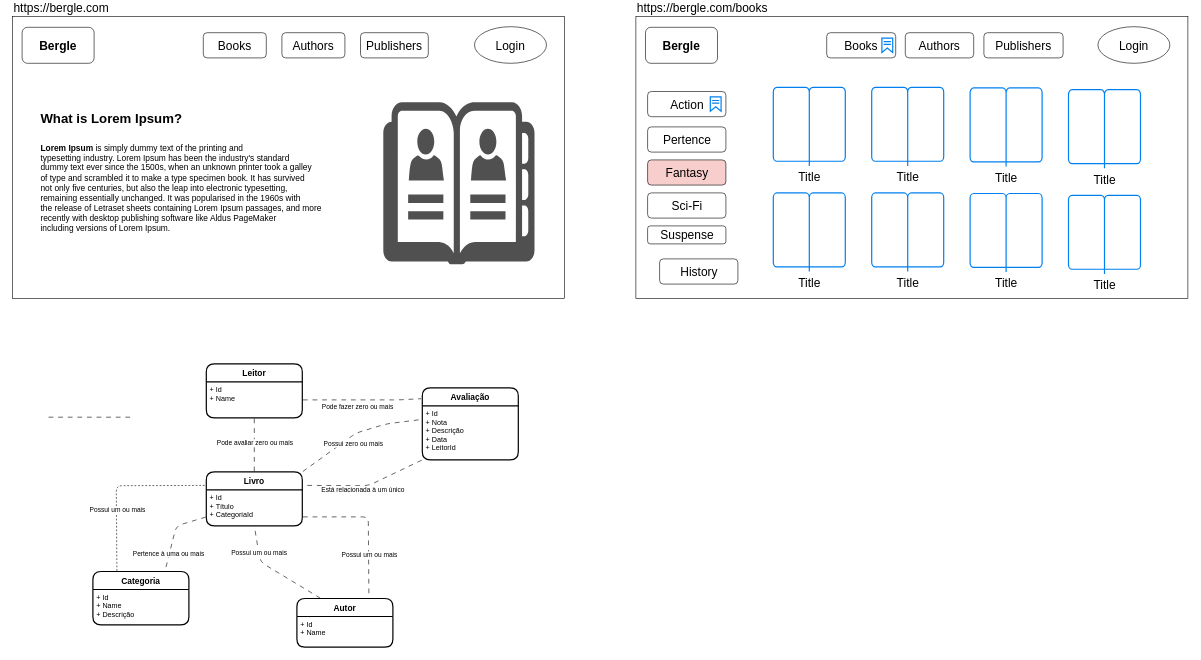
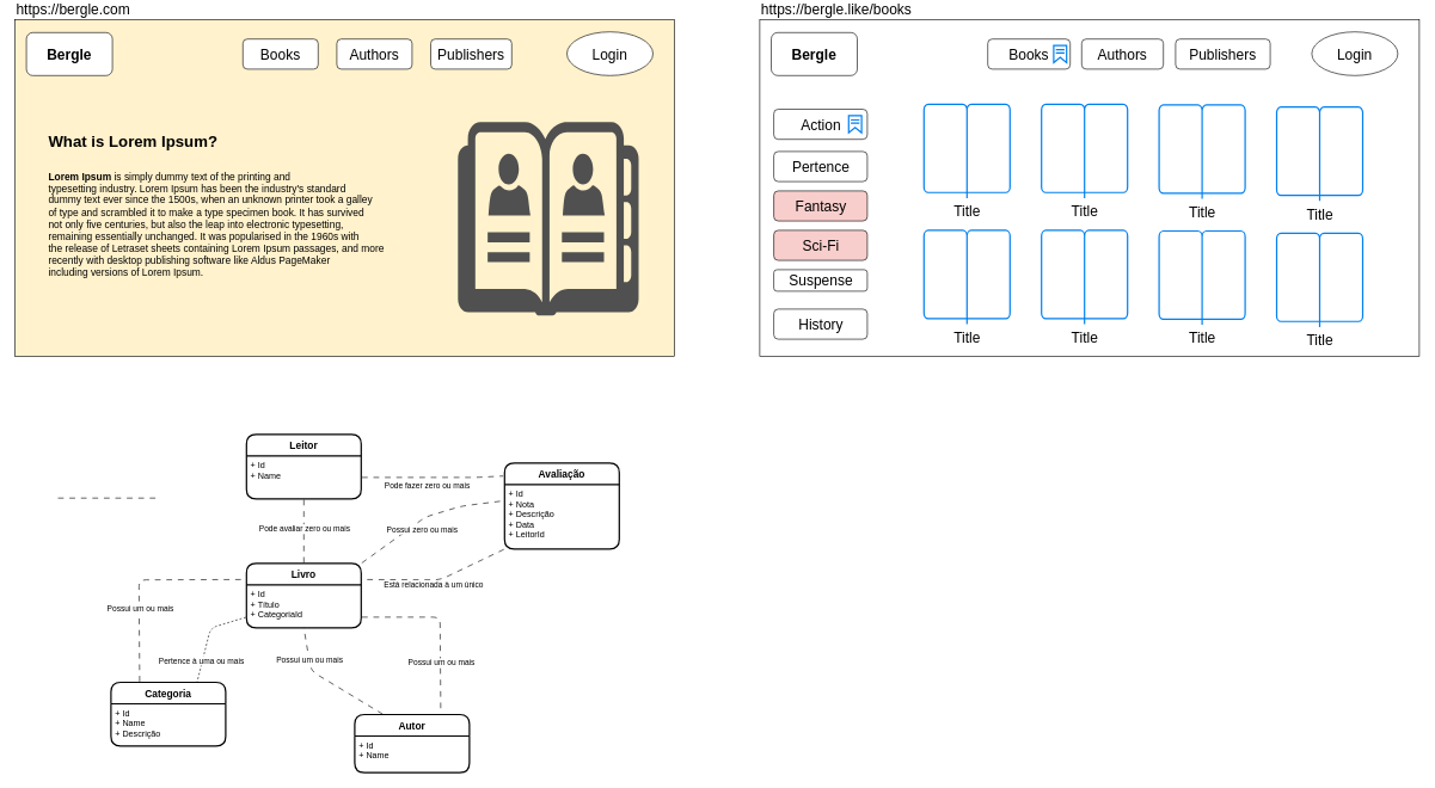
  <mxCell id="0" />
  <mxCell id="1" parent="0" />
- <mxCell id="2" value="https://bergle.com" style="rounded=0;whiteSpace=wrap;html=1;verticalAlign=bottom;labelPosition=center;verticalLabelPosition=top;align=left;fontStyle=0;fontSize=20;" vertex="1" parent="1"><mxGeometry x="20" y="20" width="920" height="470" as="geometry" /></mxCell>
+ <mxCell id="2" value="https://bergle.com" style="rounded=0;whiteSpace=wrap;html=1;verticalAlign=bottom;labelPosition=center;verticalLabelPosition=top;align=left;fontStyle=0;fontSize=20;fillColor=#fff2cc;" vertex="1" parent="1"><mxGeometry x="20" y="20" width="920" height="470" as="geometry" /></mxCell>
  <mxCell id="3" value="Leitor" style="swimlane;childLayout=stackLayout;horizontal=1;startSize=30;horizontalStack=0;rounded=1;fontSize=14;fontStyle=1;strokeWidth=2;resizeParent=0;resizeLast=1;shadow=0;dashed=0;align=center;" parent="1" vertex="1"><mxGeometry x="343" y="599" width="160" height="90" as="geometry" /></mxCell>
  <mxCell id="4" value="+ Id&#10;+ Name" style="align=left;strokeColor=none;fillColor=none;spacingLeft=4;fontSize=12;verticalAlign=top;resizable=0;rotatable=0;part=1;" parent="3" vertex="1"><mxGeometry y="30" width="160" height="60" as="geometry" /></mxCell>
  <mxCell id="5" value="Avaliação" style="swimlane;childLayout=stackLayout;horizontal=1;startSize=30;horizontalStack=0;rounded=1;fontSize=14;fontStyle=1;strokeWidth=2;resizeParent=0;resizeLast=1;shadow=0;dashed=0;align=center;" parent="1" vertex="1"><mxGeometry x="703" y="639" width="160" height="120" as="geometry" /></mxCell>
  <mxCell id="6" value="+ Id&#10;+ Nota&#10;+ Descrição&#10;+ Data&#10;+ LeitorId&#10;" style="align=left;strokeColor=none;fillColor=none;spacingLeft=4;fontSize=12;verticalAlign=top;resizable=0;rotatable=0;part=1;" parent="5" vertex="1"><mxGeometry y="30" width="160" height="90" as="geometry" /></mxCell>
  <mxCell id="7" value="Livro" style="swimlane;childLayout=stackLayout;horizontal=1;startSize=30;horizontalStack=0;rounded=1;fontSize=14;fontStyle=1;strokeWidth=2;resizeParent=0;resizeLast=1;shadow=0;dashed=0;align=center;" parent="1" vertex="1"><mxGeometry x="343" y="779" width="160" height="90" as="geometry" /></mxCell>
  <mxCell id="8" value="+ Id&#10;+ Título&#10;+ CategoriaId&#10;" style="align=left;strokeColor=none;fillColor=none;spacingLeft=4;fontSize=12;verticalAlign=top;resizable=0;rotatable=0;part=1;" parent="7" vertex="1"><mxGeometry y="30" width="160" height="60" as="geometry" /></mxCell>
  <mxCell id="9" value="Autor" style="swimlane;childLayout=stackLayout;horizontal=1;startSize=30;horizontalStack=0;rounded=1;fontSize=14;fontStyle=1;strokeWidth=2;resizeParent=0;resizeLast=1;shadow=0;dashed=0;align=center;comic=0;moveCells=0;treeMoving=0;treeFolding=0;autosize=0;" parent="1" vertex="1"><mxGeometry x="494" y="990" width="160" height="81" as="geometry" /></mxCell>
  <mxCell id="10" value="+ Id&#10;+ Name&#10;" style="align=left;strokeColor=none;fillColor=none;spacingLeft=4;fontSize=12;verticalAlign=top;resizable=0;rotatable=0;part=1;" parent="9" vertex="1"><mxGeometry y="30" width="160" height="51" as="geometry" /></mxCell>
  <mxCell id="11" value="Categoria" style="swimlane;childLayout=stackLayout;horizontal=1;startSize=30;horizontalStack=0;rounded=1;fontSize=14;fontStyle=1;strokeWidth=2;resizeParent=0;resizeLast=1;shadow=0;dashed=0;align=center;" parent="1" vertex="1"><mxGeometry x="154" y="945" width="160" height="89" as="geometry" /></mxCell>
  <mxCell id="12" value="+ Id&#10;+ Name&#10;+ Descrição" style="align=left;strokeColor=none;fillColor=none;spacingLeft=4;fontSize=12;verticalAlign=top;resizable=0;rotatable=0;part=1;" parent="11" vertex="1"><mxGeometry y="30" width="160" height="59" as="geometry" /></mxCell>
  <mxCell id="13" value="" style="endArrow=none;html=1;rounded=1;flowAnimation=1;exitX=1;exitY=0.5;exitDx=0;exitDy=0;orthogonal=0;" parent="1" source="4" edge="1"><mxGeometry relative="1" as="geometry"><mxPoint x="533" y="659" as="sourcePoint" /><mxPoint x="701" y="657" as="targetPoint" /><Array as="points"><mxPoint x="603" y="659" /><mxPoint x="663" y="659" /></Array></mxGeometry></mxCell>
  <mxCell id="14" value="Pode fazer zero ou mais" style="edgeLabel;html=1;align=center;verticalAlign=middle;resizable=0;points=[];" parent="13" vertex="1" connectable="0"><mxGeometry x="-0.119" relative="1" as="geometry"><mxPoint x="4" y="10" as="offset" /></mxGeometry></mxCell>
  <mxCell id="15" value="" style="endArrow=none;html=1;rounded=1;flowAnimation=1;exitX=0;exitY=1;exitDx=0;exitDy=0;entryX=1;entryY=0.25;entryDx=0;entryDy=0;" parent="1" source="6" target="7" edge="1"><mxGeometry relative="1" as="geometry"><mxPoint x="683" y="799" as="sourcePoint" /><mxPoint x="543" y="799" as="targetPoint" /><Array as="points"><mxPoint x="613" y="802" /></Array></mxGeometry></mxCell>
  <mxCell id="16" value="Está relacionada à um único" style="edgeLabel;html=1;align=center;verticalAlign=middle;resizable=0;points=[];" parent="15" vertex="1" connectable="0"><mxGeometry x="0.148" y="1" relative="1" as="geometry"><mxPoint x="11" y="6" as="offset" /></mxGeometry></mxCell>
  <mxCell id="17" value="" style="endArrow=none;html=1;rounded=0;flowAnimation=1;entryX=0.5;entryY=0;entryDx=0;entryDy=0;exitX=0.5;exitY=1;exitDx=0;exitDy=0;" parent="1" source="4" target="7" edge="1"><mxGeometry relative="1" as="geometry"><mxPoint x="353" y="729" as="sourcePoint" /><mxPoint x="493" y="729" as="targetPoint" /></mxGeometry></mxCell>
  <mxCell id="18" value="Pode avaliar zero ou mais" style="edgeLabel;html=1;align=center;verticalAlign=middle;resizable=0;points=[];" parent="17" vertex="1" connectable="0"><mxGeometry x="-0.518" relative="1" as="geometry"><mxPoint y="19" as="offset" /></mxGeometry></mxCell>
  <mxCell id="19" value="" style="endArrow=none;html=1;rounded=1;flowAnimation=1;exitX=1;exitY=0;exitDx=0;exitDy=0;orthogonal=0;entryX=0;entryY=0.25;entryDx=0;entryDy=0;" parent="1" source="7" target="6" edge="1"><mxGeometry relative="1" as="geometry"><mxPoint x="483" y="751" as="sourcePoint" /><mxPoint x="681" y="749" as="targetPoint" /><Array as="points"><mxPoint x="593" y="714" /><mxPoint x="643" y="699" /></Array></mxGeometry></mxCell>
  <mxCell id="20" value="Possui zero ou mais" style="edgeLabel;html=1;align=center;verticalAlign=middle;resizable=0;points=[];" parent="19" vertex="1" connectable="0"><mxGeometry x="-0.119" relative="1" as="geometry"><mxPoint x="4" y="10" as="offset" /></mxGeometry></mxCell>
- <mxCell id="21" value="" style="endArrow=none;html=1;rounded=1;flowAnimation=1;exitX=0;exitY=0.75;exitDx=0;exitDy=0;entryX=0.75;entryY=0;entryDx=0;entryDy=0;" parent="1" source="8" target="11" edge="1"><mxGeometry relative="1" as="geometry"><mxPoint x="213" y="899" as="sourcePoint" /><mxPoint x="353" y="899" as="targetPoint" /><Array as="points"><mxPoint x="293" y="869" /></Array></mxGeometry></mxCell>
+ <mxCell id="21" value="" style="endArrow=none;html=1;rounded=1;flowAnimation=1;exitX=0;exitY=0.75;exitDx=0;exitDy=0;entryX=0.75;entryY=0;entryDx=0;entryDy=0;dashed=1;" parent="1" source="8" target="11" edge="1"><mxGeometry relative="1" as="geometry"><mxPoint x="213" y="899" as="sourcePoint" /><mxPoint x="353" y="899" as="targetPoint" /><Array as="points"><mxPoint x="293" y="869" /></Array></mxGeometry></mxCell>
  <mxCell id="22" value="Pertence à uma ou mais" style="edgeLabel;html=1;align=center;verticalAlign=middle;resizable=0;points=[];" parent="21" vertex="1" connectable="0"><mxGeometry x="0.696" y="1" relative="1" as="geometry"><mxPoint y="-12" as="offset" /></mxGeometry></mxCell>
- <mxCell id="23" value="" style="endArrow=none;html=1;rounded=1;flowAnimation=1;entryX=0;entryY=0.25;entryDx=0;entryDy=0;exitX=0.25;exitY=0;exitDx=0;exitDy=0;dashed=1;" parent="1" source="11" target="7" edge="1"><mxGeometry relative="1" as="geometry"><mxPoint x="173" y="823.66" as="sourcePoint" /><mxPoint x="313" y="823.66" as="targetPoint" /><Array as="points"><mxPoint x="193" y="802" /></Array></mxGeometry></mxCell>
+ <mxCell id="23" value="" style="endArrow=none;html=1;rounded=1;flowAnimation=1;entryX=0;entryY=0.25;entryDx=0;entryDy=0;exitX=0.25;exitY=0;exitDx=0;exitDy=0;" parent="1" source="11" target="7" edge="1"><mxGeometry relative="1" as="geometry"><mxPoint x="173" y="823.66" as="sourcePoint" /><mxPoint x="313" y="823.66" as="targetPoint" /><Array as="points"><mxPoint x="193" y="802" /></Array></mxGeometry></mxCell>
  <mxCell id="24" value="Possui um ou mais" style="edgeLabel;html=1;align=center;verticalAlign=middle;resizable=0;points=[];" parent="23" vertex="1" connectable="0"><mxGeometry x="-0.212" y="-1" relative="1" as="geometry"><mxPoint y="13" as="offset" /></mxGeometry></mxCell>
  <mxCell id="25" value="" style="endArrow=none;html=1;rounded=1;flowAnimation=1;entryX=0.5;entryY=1;entryDx=0;entryDy=0;exitX=0.25;exitY=0;exitDx=0;exitDy=0;" parent="1" source="9" target="8" edge="1"><mxGeometry relative="1" as="geometry"><mxPoint x="363" y="929" as="sourcePoint" /><mxPoint x="503" y="929" as="targetPoint" /><Array as="points"><mxPoint x="433" y="929" /></Array></mxGeometry></mxCell>
  <mxCell id="26" value="Possui um ou mais" style="edgeLabel;html=1;align=center;verticalAlign=middle;resizable=0;points=[];" parent="25" vertex="1" connectable="0"><mxGeometry x="0.502" relative="1" as="geometry"><mxPoint as="offset" /></mxGeometry></mxCell>
  <mxCell id="27" value="" style="endArrow=none;html=1;rounded=1;flowAnimation=1;exitX=1;exitY=0.75;exitDx=0;exitDy=0;entryX=0.75;entryY=0;entryDx=0;entryDy=0;" parent="1" source="8" target="9" edge="1"><mxGeometry relative="1" as="geometry"><mxPoint x="533" y="869" as="sourcePoint" /><mxPoint x="673" y="869" as="targetPoint" /><Array as="points"><mxPoint x="613" y="854" /></Array></mxGeometry></mxCell>
  <mxCell id="28" value="Possui um ou mais" style="edgeLabel;html=1;align=center;verticalAlign=middle;resizable=0;points=[];" parent="27" vertex="1" connectable="0"><mxGeometry x="0.413" y="1" relative="1" as="geometry"><mxPoint as="offset" /></mxGeometry></mxCell>
  <mxCell id="29" value="" style="endArrow=none;html=1;rounded=1;flowAnimation=1;" parent="1" edge="1"><mxGeometry relative="1" as="geometry"><mxPoint x="79" y="687.82" as="sourcePoint" /><mxPoint x="219" y="687.82" as="targetPoint" /></mxGeometry></mxCell>
  <mxCell id="30" value="Bergle" style="rounded=1;whiteSpace=wrap;html=1;fontSize=20;align=center;verticalAlign=middle;fontStyle=1;" vertex="1" parent="1"><mxGeometry x="36" y="38" width="120" height="60" as="geometry" /></mxCell>
  <mxCell id="31" value="Books" style="rounded=1;whiteSpace=wrap;html=1;fontSize=20;align=center;verticalAlign=middle;fontStyle=0" vertex="1" parent="1"><mxGeometry x="338" y="47" width="105" height="42" as="geometry" /></mxCell>
  <mxCell id="32" value="Authors" style="rounded=1;whiteSpace=wrap;html=1;fontSize=20;align=center;verticalAlign=middle;fontStyle=0" vertex="1" parent="1"><mxGeometry x="469" y="47" width="105" height="42" as="geometry" /></mxCell>
  <mxCell id="33" value="Publishers" style="rounded=1;whiteSpace=wrap;html=1;fontSize=20;align=center;verticalAlign=middle;fontStyle=0" vertex="1" parent="1"><mxGeometry x="600" y="47" width="113" height="42" as="geometry" /></mxCell>
  <mxCell id="34" value="Login" style="ellipse;whiteSpace=wrap;html=1;fontSize=20;align=center;verticalAlign=middle;" vertex="1" parent="1"><mxGeometry x="790" y="37" width="120" height="61" as="geometry" /></mxCell>
  <mxCell id="35" value="" style="pointerEvents=1;shadow=0;dashed=0;html=1;strokeColor=none;fillColor=#505050;labelPosition=center;verticalLabelPosition=bottom;verticalAlign=top;outlineConnect=0;align=center;shape=mxgraph.office.concepts.address_book;fontSize=20;" vertex="1" parent="1"><mxGeometry x="638" y="163" width="252" height="270" as="geometry" /></mxCell>
  <mxCell id="36" value="&lt;div&gt;&lt;h2 style=&quot;&quot;&gt;&lt;font style=&quot;font-size: 22px&quot;&gt;What is Lorem Ipsum?&lt;/font&gt;&lt;/h2&gt;&lt;p style=&quot;font-size: 14px;&quot;&gt;&lt;strong&gt;Lorem Ipsum&lt;/strong&gt; is simply dummy text of the printing and&lt;br&gt; typesetting industry. Lorem Ipsum has been the industry's standard &lt;br&gt;dummy text ever since the 1500s, when an unknown printer took a galley &lt;br&gt;of type and scrambled it to make a type specimen book. It has survived &lt;br&gt;not only five centuries, but also the leap into electronic typesetting, &lt;br&gt;remaining essentially unchanged. It was popularised in the 1960s with &lt;br&gt;the release of Letraset sheets containing Lorem Ipsum passages, and more&lt;br&gt; recently with desktop publishing software like Aldus PageMaker &lt;br&gt;including versions of Lorem Ipsum.&lt;/p&gt;&lt;/div&gt;" style="text;html=1;strokeColor=none;fillColor=none;align=left;verticalAlign=top;whiteSpace=wrap;rounded=0;fontSize=20;" vertex="1" parent="1"><mxGeometry x="65" y="138" width="533" height="295" as="geometry" /></mxCell>
- <mxCell id="37" value="https://bergle.com/books" style="rounded=0;whiteSpace=wrap;html=1;verticalAlign=bottom;labelPosition=center;verticalLabelPosition=top;align=left;fontStyle=0;fontSize=20;" vertex="1" parent="1"><mxGeometry x="1059" y="20" width="920" height="470" as="geometry" /></mxCell>
+ <mxCell id="37" value="https://bergle.like/books" style="rounded=0;whiteSpace=wrap;html=1;verticalAlign=bottom;labelPosition=center;verticalLabelPosition=top;align=left;fontStyle=0;fontSize=20;" vertex="1" parent="1"><mxGeometry x="1059" y="20" width="920" height="470" as="geometry" /></mxCell>
  <mxCell id="38" value="Bergle" style="rounded=1;whiteSpace=wrap;html=1;fontSize=20;align=center;verticalAlign=middle;fontStyle=1;" vertex="1" parent="1"><mxGeometry x="1075" y="38" width="120" height="60" as="geometry" /></mxCell>
  <mxCell id="39" value="Books" style="rounded=1;whiteSpace=wrap;html=1;fontSize=20;align=center;verticalAlign=middle;fontStyle=0" vertex="1" parent="1"><mxGeometry x="1377" y="47" width="115" height="42" as="geometry" /></mxCell>
  <mxCell id="40" value="Authors" style="rounded=1;whiteSpace=wrap;html=1;fontSize=20;align=center;verticalAlign=middle;fontStyle=0" vertex="1" parent="1"><mxGeometry x="1508" y="47" width="114" height="42" as="geometry" /></mxCell>
  <mxCell id="41" value="Publishers" style="rounded=1;whiteSpace=wrap;html=1;fontSize=20;align=center;verticalAlign=middle;fontStyle=0" vertex="1" parent="1"><mxGeometry x="1639" y="47" width="132" height="42" as="geometry" /></mxCell>
  <mxCell id="42" value="Login" style="ellipse;whiteSpace=wrap;html=1;fontSize=20;align=center;verticalAlign=middle;" vertex="1" parent="1"><mxGeometry x="1829" y="37" width="120" height="61" as="geometry" /></mxCell>
  <mxCell id="43" value="Title&lt;br&gt;" style="html=1;verticalLabelPosition=bottom;align=center;labelBackgroundColor=none;verticalAlign=top;strokeWidth=2;strokeColor=#0080F0;shadow=0;dashed=0;shape=mxgraph.ios7.icons.book;fontSize=20;" vertex="1" parent="1"><mxGeometry x="1288" y="138" width="120" height="131" as="geometry" /></mxCell>
  <mxCell id="44" value="Action" style="rounded=1;whiteSpace=wrap;html=1;fontSize=20;align=center;verticalAlign=middle;fontStyle=0;" vertex="1" parent="1"><mxGeometry x="1078.5" y="145" width="130.5" height="42" as="geometry" /></mxCell>
- <mxCell id="45" value="Sci-Fi" style="rounded=1;whiteSpace=wrap;html=1;fontSize=20;align=center;verticalAlign=middle;fontStyle=0" vertex="1" parent="1"><mxGeometry x="1078.5" y="314" width="130.5" height="42" as="geometry" /></mxCell>
+ <mxCell id="45" value="Sci-Fi" style="rounded=1;whiteSpace=wrap;html=1;fontSize=20;align=center;verticalAlign=middle;fontStyle=0;fillColor=#f8cecc;" vertex="1" parent="1"><mxGeometry x="1078.5" y="314" width="130.5" height="42" as="geometry" /></mxCell>
  <mxCell id="46" value="Pertence" style="rounded=1;whiteSpace=wrap;html=1;fontSize=20;align=center;verticalAlign=middle;fontStyle=0" vertex="1" parent="1"><mxGeometry x="1078.5" y="204" width="130.5" height="42" as="geometry" /></mxCell>
  <mxCell id="47" value="Fantasy" style="rounded=1;whiteSpace=wrap;html=1;fontSize=20;align=center;verticalAlign=middle;fontStyle=0;fillColor=#f8cecc;" vertex="1" parent="1"><mxGeometry x="1078.5" y="259" width="130.5" height="42" as="geometry" /></mxCell>
  <mxCell id="48" value="Suspense" style="rounded=1;whiteSpace=wrap;html=1;fontSize=20;align=center;verticalAlign=middle;fontStyle=0" vertex="1" parent="1"><mxGeometry x="1078.5" y="369" width="130.5" height="30" as="geometry" /></mxCell>
- <mxCell id="49" value="History" style="rounded=1;whiteSpace=wrap;html=1;fontSize=20;align=center;verticalAlign=middle;fontStyle=0" vertex="1" parent="1"><mxGeometry x="1098.5" y="424" width="130.5" height="42" as="geometry" /></mxCell>
+ <mxCell id="49" value="History" style="rounded=1;whiteSpace=wrap;html=1;fontSize=20;align=center;verticalAlign=middle;fontStyle=0" vertex="1" parent="1"><mxGeometry x="1078.5" y="424" width="130.5" height="42" as="geometry" /></mxCell>
  <mxCell id="50" value="" style="html=1;verticalLabelPosition=bottom;align=center;labelBackgroundColor=#ffffff;verticalAlign=top;strokeWidth=2;strokeColor=#0080F0;shadow=0;dashed=0;shape=mxgraph.ios7.icons.bookmark;fontSize=20;" vertex="1" parent="1"><mxGeometry x="1183" y="154" width="18" height="24" as="geometry" /></mxCell>
  <mxCell id="51" value="" style="html=1;verticalLabelPosition=bottom;align=center;labelBackgroundColor=#ffffff;verticalAlign=top;strokeWidth=2;strokeColor=#0080F0;shadow=0;dashed=0;shape=mxgraph.ios7.icons.bookmark;fontSize=20;" vertex="1" parent="1"><mxGeometry x="1469" y="56" width="18" height="24" as="geometry" /></mxCell>
  <mxCell id="52" value="Title&lt;br&gt;" style="html=1;verticalLabelPosition=bottom;align=center;labelBackgroundColor=none;verticalAlign=top;strokeWidth=2;strokeColor=#0080F0;shadow=0;dashed=0;shape=mxgraph.ios7.icons.book;fontSize=20;" vertex="1" parent="1"><mxGeometry x="1452" y="138" width="120" height="131" as="geometry" /></mxCell>
  <mxCell id="53" value="Title&lt;br&gt;" style="html=1;verticalLabelPosition=bottom;align=center;labelBackgroundColor=none;verticalAlign=top;strokeWidth=2;strokeColor=#0080F0;shadow=0;dashed=0;shape=mxgraph.ios7.icons.book;fontSize=20;" vertex="1" parent="1"><mxGeometry x="1616" y="139" width="120" height="131" as="geometry" /></mxCell>
  <mxCell id="54" value="Title&lt;br&gt;" style="html=1;verticalLabelPosition=bottom;align=center;labelBackgroundColor=none;verticalAlign=top;strokeWidth=2;strokeColor=#0080F0;shadow=0;dashed=0;shape=mxgraph.ios7.icons.book;fontSize=20;" vertex="1" parent="1"><mxGeometry x="1780" y="142" width="120" height="131" as="geometry" /></mxCell>
  <mxCell id="55" value="Title&lt;br&gt;" style="html=1;verticalLabelPosition=bottom;align=center;labelBackgroundColor=none;verticalAlign=top;strokeWidth=2;strokeColor=#0080F0;shadow=0;dashed=0;shape=mxgraph.ios7.icons.book;fontSize=20;" vertex="1" parent="1"><mxGeometry x="1288" y="314" width="120" height="131" as="geometry" /></mxCell>
  <mxCell id="56" value="Title&lt;br&gt;" style="html=1;verticalLabelPosition=bottom;align=center;labelBackgroundColor=none;verticalAlign=top;strokeWidth=2;strokeColor=#0080F0;shadow=0;dashed=0;shape=mxgraph.ios7.icons.book;fontSize=20;" vertex="1" parent="1"><mxGeometry x="1452" y="314" width="120" height="131" as="geometry" /></mxCell>
  <mxCell id="57" value="Title&lt;br&gt;" style="html=1;verticalLabelPosition=bottom;align=center;labelBackgroundColor=none;verticalAlign=top;strokeWidth=2;strokeColor=#0080F0;shadow=0;dashed=0;shape=mxgraph.ios7.icons.book;fontSize=20;" vertex="1" parent="1"><mxGeometry x="1616" y="315" width="120" height="131" as="geometry" /></mxCell>
  <mxCell id="58" value="Title&lt;br&gt;" style="html=1;verticalLabelPosition=bottom;align=center;labelBackgroundColor=none;verticalAlign=top;strokeWidth=2;strokeColor=#0080F0;shadow=0;dashed=0;shape=mxgraph.ios7.icons.book;fontSize=20;" vertex="1" parent="1"><mxGeometry x="1780" y="318" width="120" height="131" as="geometry" /></mxCell>
